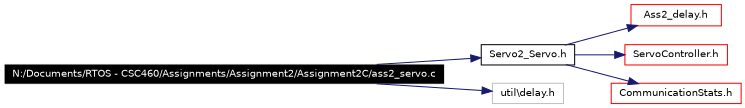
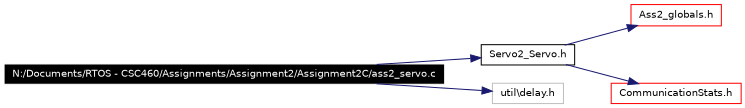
  digraph {
    rankdir=LR
    node [color=red fillcolor=white fontname=Helvetica fontsize=10 shape=record style=filled]
    edge [color=midnightblue fontname=Helvetica fontsize=10 labelfontname=Helvetica labelfontsize=10 style=solid]
    n1 [color=white fillcolor=black fontcolor=white height=0.2 label="N:/Documents/RTOS - CSC460/Assignments/Assignment2/Assignment2C/ass2_servo.c" width=0.4]
    n2 [color=black height=0.2 label="Servo2_Servo.h" width=0.4]
    n3 [color=grey75 height=0.2 label="util\\delay.h" width=0.4]
-   n4 [height=0.2 label="Ass2_delay.h" width=0.4]
-   n5 [height=0.2 label="ServoController.h" width=0.4]
+   n4 [height=0.2 label="Ass2_globals.h" width=0.4]
    n6 [height=0.2 label="CommunicationStats.h" width=0.4]
    n1 -> n2
    n1 -> n3
    n2 -> n4
-   n2 -> n5
    n2 -> n6
  }
